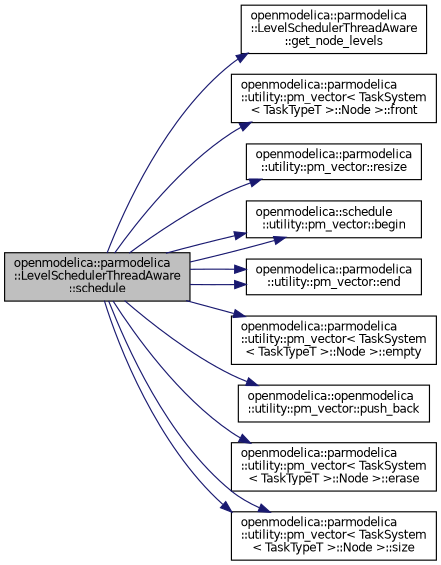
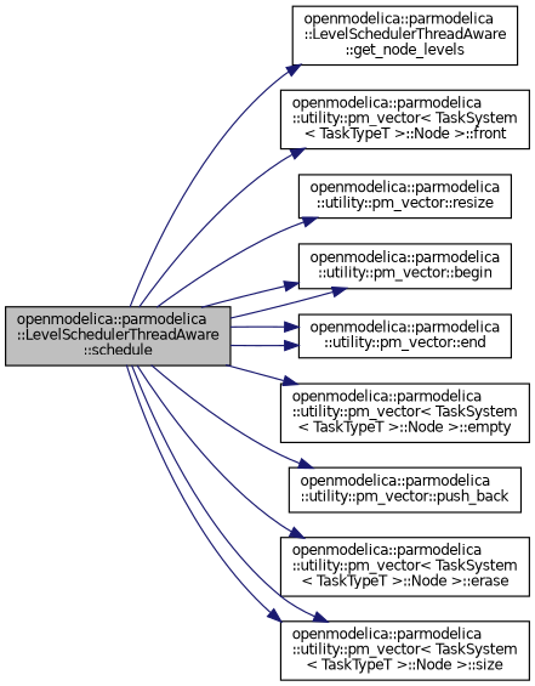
  digraph {
    rankdir=LR
    node [color=black fillcolor=white fontname=Helvetica fontsize=10 shape=record style=filled]
    edge [color=midnightblue fontname=Helvetica fontsize=10 labelfontname=Helvetica labelfontsize=10 style=solid]
    n1 [fillcolor=grey75 fontcolor=black height=0.2 label="openmodelica::parmodelica\l::LevelSchedulerThreadAware\l::schedule" width=0.4]
    n2 [height=0.2 label="openmodelica::parmodelica\l::LevelSchedulerThreadAware\l::get_node_levels" width=0.4]
    n3 [height=0.2 label="openmodelica::parmodelica\l::utility::pm_vector\< TaskSystem\l\< TaskTypeT \>::Node \>::front" width=0.4]
    n4 [height=0.2 label="openmodelica::parmodelica\l::utility::pm_vector::resize" width=0.4]
-   n5 [height=0.2 label="openmodelica::schedule\l::utility::pm_vector::begin" width=0.4]
+   n5 [height=0.2 label="openmodelica::parmodelica\l::utility::pm_vector::begin" width=0.4]
    n6 [height=0.2 label="openmodelica::parmodelica\l::utility::pm_vector::end" width=0.4]
    n7 [height=0.2 label="openmodelica::parmodelica\l::utility::pm_vector\< TaskSystem\l\< TaskTypeT \>::Node \>::empty" width=0.4]
-   n8 [height=0.2 label="openmodelica::openmodelica\l::utility::pm_vector::push_back" width=0.4]
+   n8 [height=0.2 label="openmodelica::parmodelica\l::utility::pm_vector::push_back" width=0.4]
    n9 [height=0.2 label="openmodelica::parmodelica\l::utility::pm_vector\< TaskSystem\l\< TaskTypeT \>::Node \>::erase" width=0.4]
    n10 [height=0.2 label="openmodelica::parmodelica\l::utility::pm_vector\< TaskSystem\l\< TaskTypeT \>::Node \>::size" width=0.4]
    n1 -> n2
    n1 -> n3
    n1 -> n4
    n1 -> n5
    n1 -> n5
    n1 -> n6
    n1 -> n6
    n1 -> n7
    n1 -> n8
    n1 -> n9
    n1 -> n10
    n1 -> n10
  }
